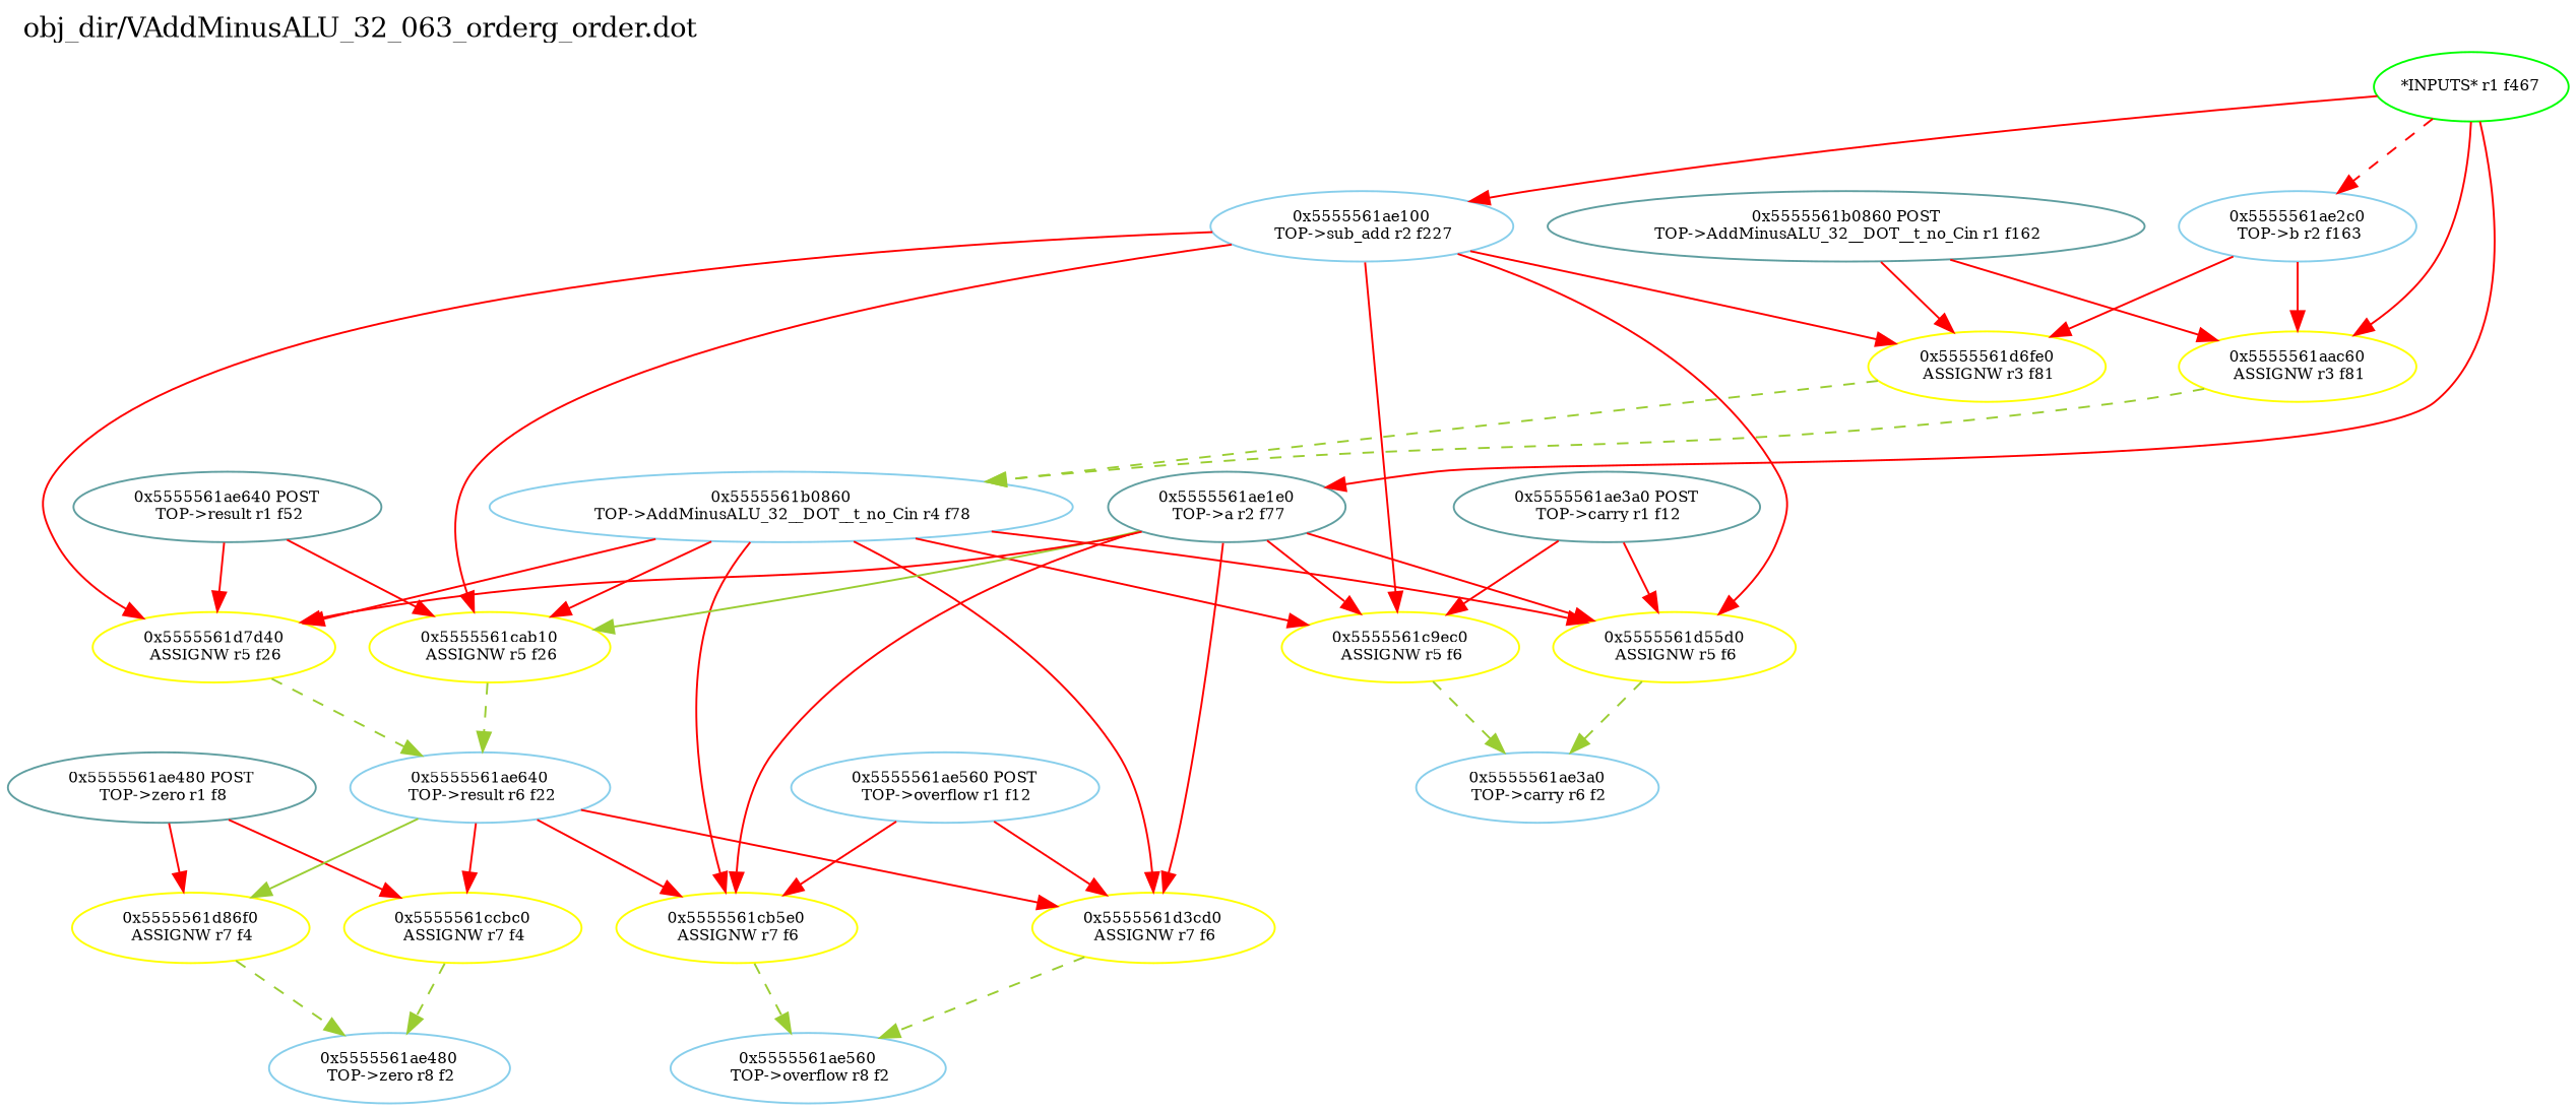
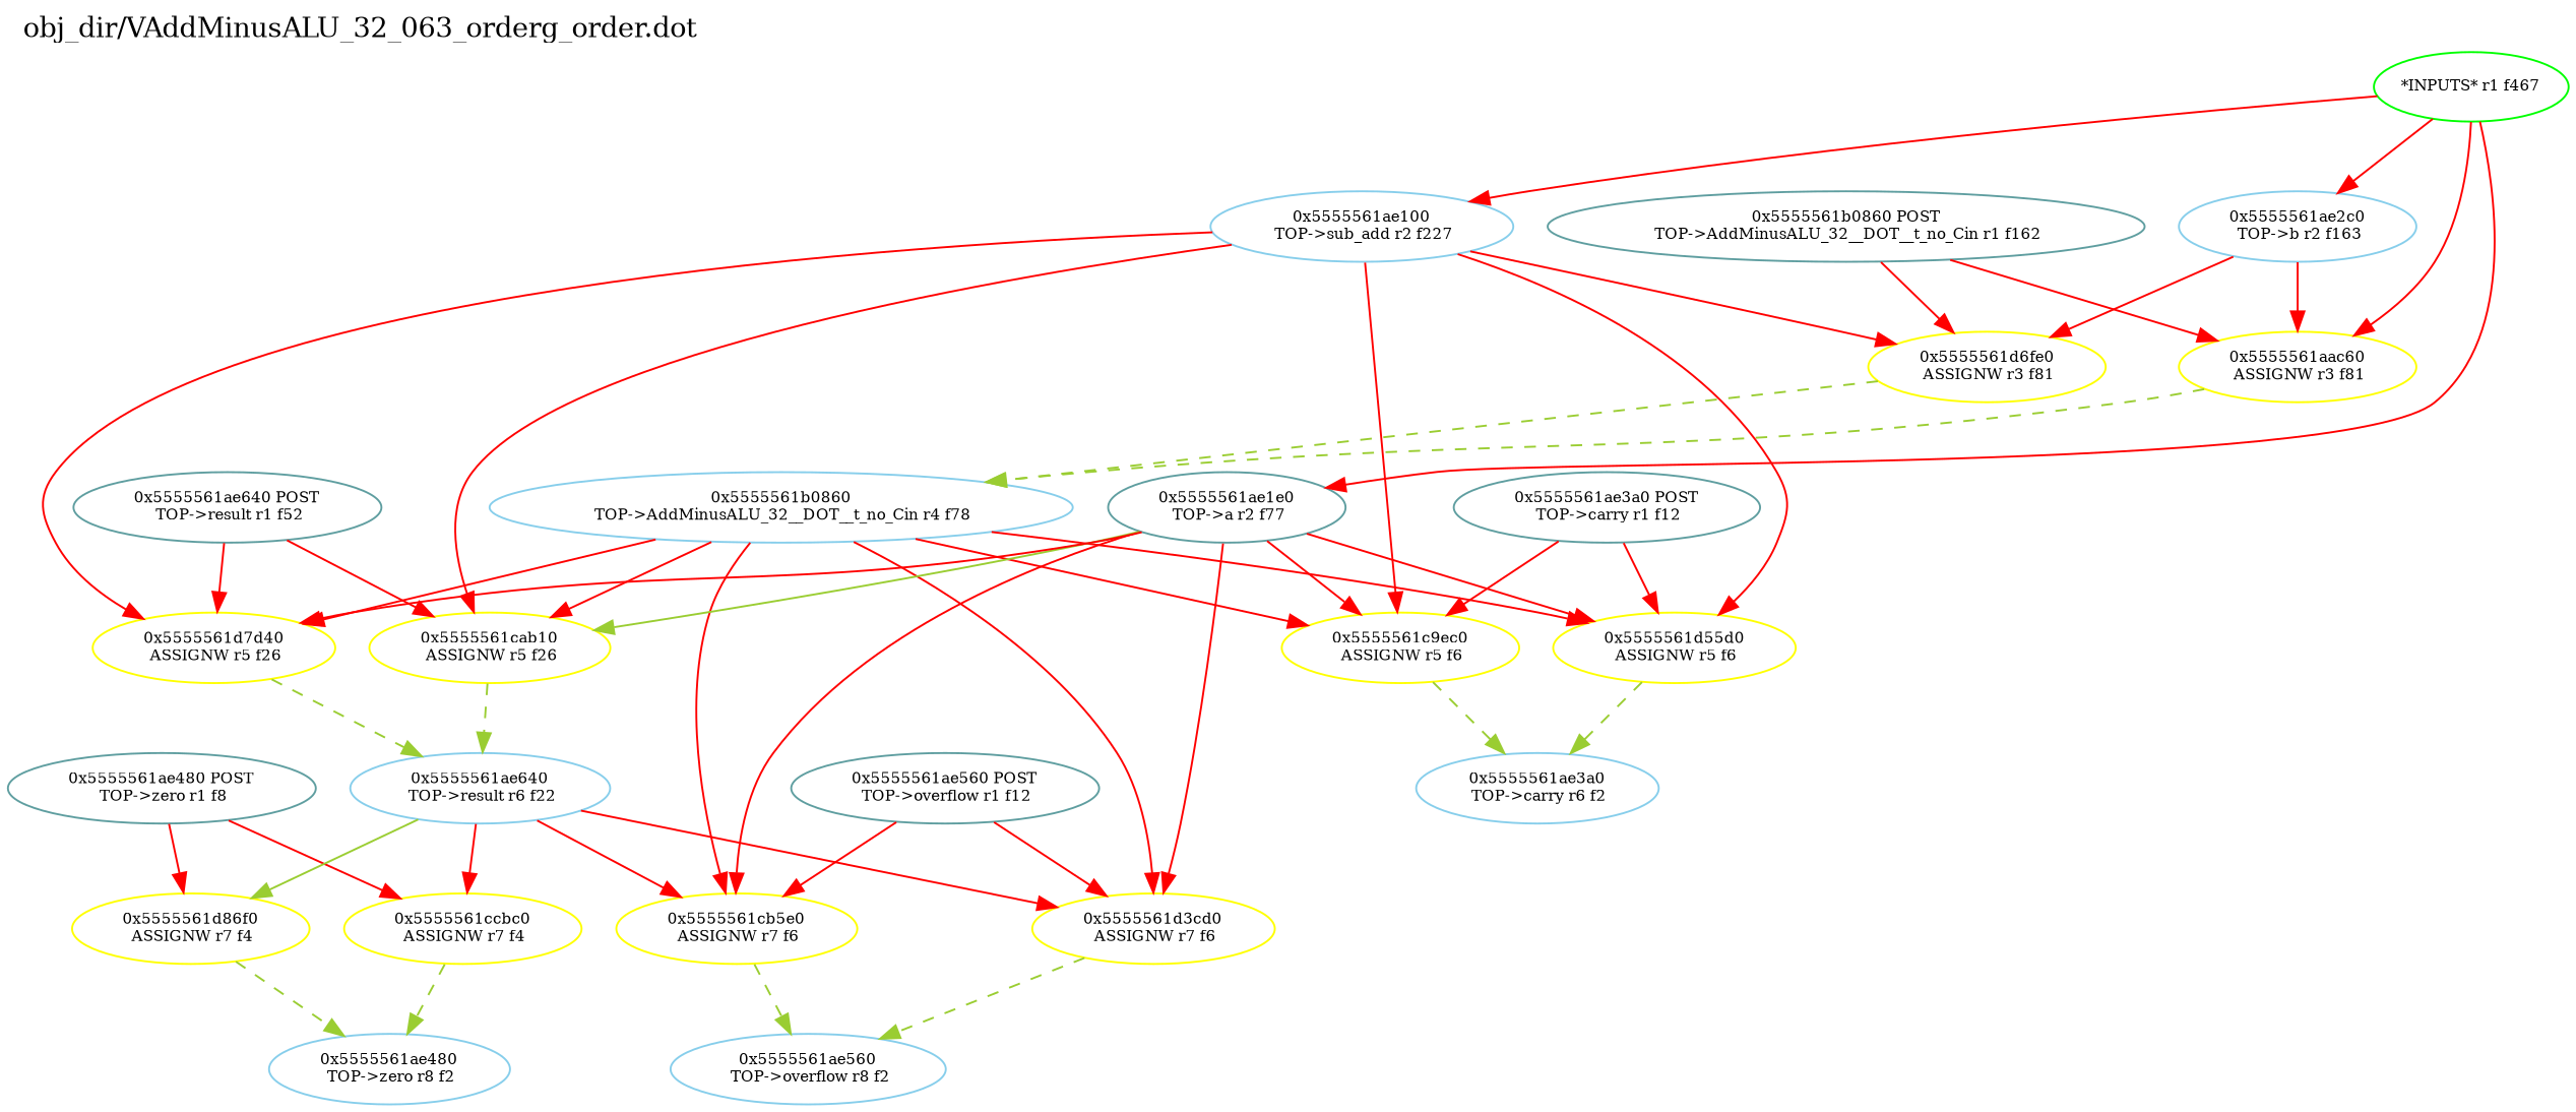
  digraph {
    label="obj_dir/VAddMinusALU_32_063_orderg_order.dot"
    labeljust=l
    labelloc=t
    rankdir=TB
    node [color=yellow fontsize=8]
    edge [color=red fontsize=8 weight=8]
    n1 [color=CadetBlue label="0x5555561ae480 POST\n TOP->zero r1 f8"]
    n2 [label="0x5555561ccbc0\n ASSIGNW r7 f4"]
    n3 [label="0x5555561d86f0\n ASSIGNW r7 f4"]
    n4 [color=skyblue label="0x5555561ae480\n TOP->zero r8 f2"]
    n5 [color=CadetBlue label="0x5555561ae3a0 POST\n TOP->carry r1 f12"]
    n6 [label="0x5555561c9ec0\n ASSIGNW r5 f6"]
    n7 [label="0x5555561d55d0\n ASSIGNW r5 f6"]
    n8 [color=skyblue label="0x5555561ae3a0\n TOP->carry r6 f2"]
-   n9 [color=skyblue label="0x5555561ae560 POST\n TOP->overflow r1 f12"]
+   n9 [color=CadetBlue label="0x5555561ae560 POST\n TOP->overflow r1 f12"]
    n10 [label="0x5555561cb5e0\n ASSIGNW r7 f6"]
    n11 [label="0x5555561d3cd0\n ASSIGNW r7 f6"]
    n12 [color=skyblue label="0x5555561ae560\n TOP->overflow r8 f2"]
    n13 [color=CadetBlue label="0x5555561ae640 POST\n TOP->result r1 f52"]
    n14 [label="0x5555561cab10\n ASSIGNW r5 f26"]
    n15 [label="0x5555561d7d40\n ASSIGNW r5 f26"]
    n16 [color=skyblue label="0x5555561ae640\n TOP->result r6 f22"]
    n17 [color=CadetBlue label="0x5555561b0860 POST\n TOP->AddMinusALU_32__DOT__t_no_Cin r1 f162"]
    n18 [label="0x5555561aac60\n ASSIGNW r3 f81"]
    n19 [label="0x5555561d6fe0\n ASSIGNW r3 f81"]
    n20 [color=skyblue label="0x5555561b0860\n TOP->AddMinusALU_32__DOT__t_no_Cin r4 f78"]
    n21 [color=green label="*INPUTS* r1 f467"]
    n22 [color=CadetBlue label="0x5555561ae1e0\n TOP->a r2 f77"]
    n23 [color=skyblue label="0x5555561ae2c0\n TOP->b r2 f163"]
    n24 [color=skyblue label="0x5555561ae100\n TOP->sub_add r2 f227"]
    n1 -> n2 [weight=2]
    n1 -> n3 [weight=2]
    n2 -> n4 [color=yellowGreen style=dashed weight=1]
    n3 -> n4 [color=yellowGreen style=dashed weight=1]
    n5 -> n6 [weight=2]
    n5 -> n7 [weight=2]
    n6 -> n8 [color=yellowGreen style=dashed weight=1]
    n7 -> n8 [color=yellowGreen style=dashed weight=1]
    n9 -> n10 [weight=2]
    n9 -> n11 [weight=2]
    n10 -> n12 [color=yellowGreen style=dashed weight=1]
    n11 -> n12 [color=yellowGreen style=dashed weight=1]
    n13 -> n14 [weight=2]
    n13 -> n15 [weight=2]
    n14 -> n16 [color=yellowGreen style=dashed weight=1]
    n15 -> n16 [color=yellowGreen style=dashed weight=1]
    n16 -> n2
    n16 -> n3 [color=yellowGreen]
    n16 -> n10
    n16 -> n11
    n17 -> n18 [weight=2]
    n17 -> n19 [weight=2]
    n18 -> n20 [color=yellowGreen style=dashed weight=1]
    n19 -> n20 [color=yellowGreen style=dashed weight=1]
    n20 -> n6
    n20 -> n7
    n20 -> n10
    n20 -> n11
    n20 -> n14
    n20 -> n15
    n21 -> n18
    n21 -> n22 [weight=1]
-   n21 -> n23 [weight=1 style=dashed]
+   n21 -> n23 [weight=1]
    n21 -> n24 [weight=1]
    n22 -> n6
    n22 -> n7
    n22 -> n10
    n22 -> n11
    n22 -> n14 [color=yellowGreen]
    n22 -> n15
    n23 -> n18
    n23 -> n19
    n24 -> n6
    n24 -> n7
    n24 -> n14
    n24 -> n15
    n24 -> n19
  }
